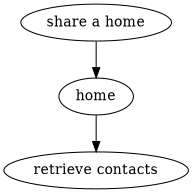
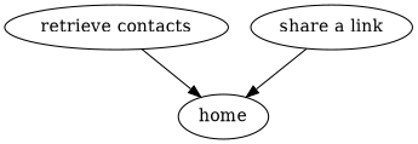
  digraph {
    n1 [label=home]
    n2 [label="retrieve contacts"]
-   n3 [label="share a home"]
-   n1 -> n2
+   n3 [label="share a link"]
+   n2 -> n1
    n3 -> n1
  }
